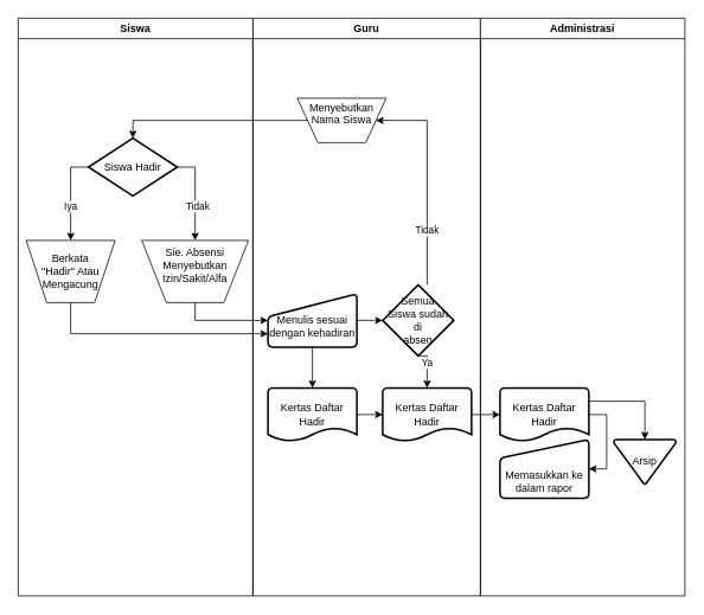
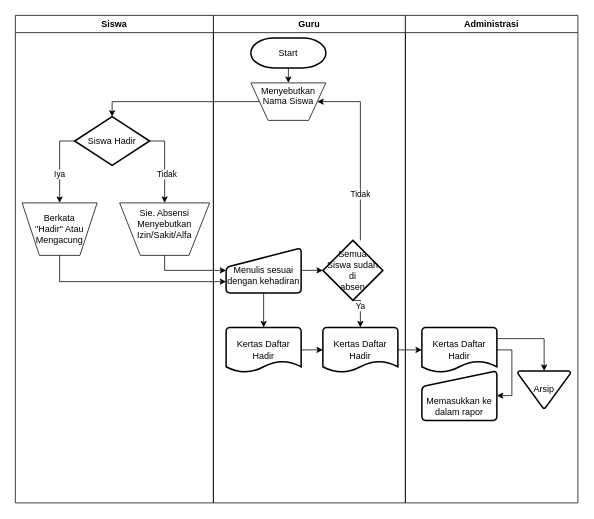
  <mxCell id="0" />
  <mxCell id="1" parent="0" />
  <mxCell id="2" value="" style="rounded=0;html=1;jettySize=auto;orthogonalLoop=1;fontSize=11;endArrow=block;endFill=0;endSize=8;strokeWidth=1;shadow=0;labelBackgroundColor=none;edgeStyle=orthogonalEdgeStyle;" parent="1" edge="1"><mxGeometry relative="1" as="geometry"><mxPoint x="190" y="120" as="sourcePoint" /></mxGeometry></mxCell>
  <mxCell id="3" value="Guru" style="swimlane;whiteSpace=wrap;html=1;" vertex="1" parent="1"><mxGeometry x="284" y="20" width="256" height="650" as="geometry" /></mxCell>
+ <mxCell id="4" style="edgeStyle=orthogonalEdgeStyle;rounded=0;orthogonalLoop=1;jettySize=auto;html=1;exitX=0.5;exitY=1;exitDx=0;exitDy=0;exitPerimeter=0;entryX=0.5;entryY=0;entryDx=0;entryDy=0;" edge="1" parent="3" source="5" target="6"><mxGeometry relative="1" as="geometry" /></mxCell>
+ <mxCell id="5" value="Start" style="strokeWidth=2;html=1;shape=mxgraph.flowchart.terminator;whiteSpace=wrap;" vertex="1" parent="3"><mxGeometry x="50" y="30" width="100" height="40" as="geometry" /></mxCell>
  <mxCell id="6" value="Menyebutkan Nama Siswa&lt;div&gt;&lt;br/&gt;&lt;/div&gt;" style="verticalLabelPosition=middle;verticalAlign=middle;html=1;shape=trapezoid;perimeter=trapezoidPerimeter;whiteSpace=wrap;size=0.23;arcSize=10;flipV=1;labelPosition=center;align=center;" vertex="1" parent="3"><mxGeometry x="50" y="90" width="100" height="50" as="geometry" /></mxCell>
  <mxCell id="7" value="&lt;br&gt;Menulis sesuai dengan kehadiran" style="html=1;strokeWidth=2;shape=manualInput;whiteSpace=wrap;rounded=1;size=26;arcSize=11;" vertex="1" parent="3"><mxGeometry x="17" y="310" width="100" height="60" as="geometry" /></mxCell>
  <mxCell id="8" value="Kertas Daftar Hadir" style="strokeWidth=2;html=1;shape=mxgraph.flowchart.document2;whiteSpace=wrap;size=0.25;" vertex="1" parent="3"><mxGeometry x="17" y="416" width="100" height="60" as="geometry" /></mxCell>
  <mxCell id="9" style="edgeStyle=orthogonalEdgeStyle;rounded=0;orthogonalLoop=1;jettySize=auto;html=1;entryX=0.5;entryY=0;entryDx=0;entryDy=0;entryPerimeter=0;" edge="1" parent="3" source="7" target="8"><mxGeometry relative="1" as="geometry" /></mxCell>
  <mxCell id="10" style="edgeStyle=orthogonalEdgeStyle;rounded=0;orthogonalLoop=1;jettySize=auto;html=1;exitX=0.5;exitY=1;exitDx=0;exitDy=0;exitPerimeter=0;entryX=0.5;entryY=0;entryDx=0;entryDy=0;entryPerimeter=0;" edge="1" parent="3" source="14" target="16"><mxGeometry relative="1" as="geometry"><mxPoint x="196" y="420" as="targetPoint" /></mxGeometry></mxCell>
  <mxCell id="11" value="Ya" style="edgeLabel;html=1;align=center;verticalAlign=middle;resizable=0;points=[];" vertex="1" connectable="0" parent="10"><mxGeometry x="-0.278" y="-1" relative="1" as="geometry"><mxPoint as="offset" /></mxGeometry></mxCell>
  <mxCell id="12" style="edgeStyle=orthogonalEdgeStyle;rounded=0;orthogonalLoop=1;jettySize=auto;html=1;entryX=1;entryY=0.5;entryDx=0;entryDy=0;" edge="1" parent="3" source="14" target="6"><mxGeometry relative="1" as="geometry"><Array as="points"><mxPoint x="196" y="115" /></Array></mxGeometry></mxCell>
  <mxCell id="13" value="Tidak" style="edgeLabel;html=1;align=center;verticalAlign=middle;resizable=0;points=[];" vertex="1" connectable="0" parent="12"><mxGeometry x="-0.489" y="1" relative="1" as="geometry"><mxPoint as="offset" /></mxGeometry></mxCell>
  <mxCell id="14" value="Semua &lt;br&gt;Siswa sudah di &lt;br&gt;absen" style="strokeWidth=2;html=1;shape=mxgraph.flowchart.decision;whiteSpace=wrap;" vertex="1" parent="3"><mxGeometry x="146" y="300" width="80" height="80" as="geometry" /></mxCell>
  <mxCell id="15" style="edgeStyle=orthogonalEdgeStyle;rounded=0;orthogonalLoop=1;jettySize=auto;html=1;exitX=1;exitY=0.5;exitDx=0;exitDy=0;entryX=0;entryY=0.5;entryDx=0;entryDy=0;entryPerimeter=0;" edge="1" parent="3" source="7" target="14"><mxGeometry relative="1" as="geometry" /></mxCell>
  <mxCell id="16" value="Kertas Daftar Hadir" style="strokeWidth=2;html=1;shape=mxgraph.flowchart.document2;whiteSpace=wrap;size=0.25;" vertex="1" parent="3"><mxGeometry x="146" y="416" width="100" height="60" as="geometry" /></mxCell>
  <mxCell id="17" style="edgeStyle=orthogonalEdgeStyle;rounded=0;orthogonalLoop=1;jettySize=auto;html=1;exitX=1;exitY=0.5;exitDx=0;exitDy=0;exitPerimeter=0;entryX=0;entryY=0.5;entryDx=0;entryDy=0;entryPerimeter=0;" edge="1" parent="3" source="8" target="16"><mxGeometry relative="1" as="geometry" /></mxCell>
  <mxCell id="18" value="Administrasi" style="swimlane;whiteSpace=wrap;html=1;" vertex="1" parent="1"><mxGeometry x="540" y="20" width="230" height="650" as="geometry" /></mxCell>
  <mxCell id="19" style="edgeStyle=orthogonalEdgeStyle;rounded=0;orthogonalLoop=1;jettySize=auto;html=1;exitX=1;exitY=0.5;exitDx=0;exitDy=0;exitPerimeter=0;entryX=1;entryY=0.5;entryDx=0;entryDy=0;" edge="1" parent="18" source="20" target="21"><mxGeometry relative="1" as="geometry" /></mxCell>
  <mxCell id="20" value="Kertas Daftar Hadir" style="strokeWidth=2;html=1;shape=mxgraph.flowchart.document2;whiteSpace=wrap;size=0.25;" vertex="1" parent="18"><mxGeometry x="22" y="416" width="100" height="60" as="geometry" /></mxCell>
  <mxCell id="21" value="&lt;br&gt;&lt;br&gt;Memasukkan ke dalam rapor" style="html=1;strokeWidth=2;shape=manualInput;whiteSpace=wrap;rounded=1;size=21;arcSize=11;" vertex="1" parent="18"><mxGeometry x="22" y="474" width="100" height="66" as="geometry" /></mxCell>
  <mxCell id="22" value="Arsip" style="strokeWidth=2;html=1;shape=mxgraph.flowchart.merge_or_storage;whiteSpace=wrap;" vertex="1" parent="18"><mxGeometry x="150" y="474" width="70" height="50" as="geometry" /></mxCell>
  <mxCell id="23" style="edgeStyle=orthogonalEdgeStyle;rounded=0;orthogonalLoop=1;jettySize=auto;html=1;exitX=1;exitY=0.25;exitDx=0;exitDy=0;exitPerimeter=0;entryX=0.5;entryY=0;entryDx=0;entryDy=0;entryPerimeter=0;" edge="1" parent="18" source="20" target="22"><mxGeometry relative="1" as="geometry" /></mxCell>
  <mxCell id="24" value="Siswa" style="swimlane;whiteSpace=wrap;html=1;startSize=23;" vertex="1" parent="1"><mxGeometry x="20" y="20" width="264" height="650" as="geometry" /></mxCell>
  <mxCell id="25" value="Berkata &lt;br&gt;&quot;Hadir&quot; Atau Mengacung" style="verticalLabelPosition=middle;verticalAlign=middle;html=1;shape=trapezoid;perimeter=trapezoidPerimeter;whiteSpace=wrap;size=0.23;arcSize=10;flipV=1;labelPosition=center;align=center;" vertex="1" parent="24"><mxGeometry x="9" y="250" width="100" height="70" as="geometry" /></mxCell>
  <mxCell id="26" style="edgeStyle=orthogonalEdgeStyle;rounded=0;orthogonalLoop=1;jettySize=auto;html=1;exitX=0;exitY=0.5;exitDx=0;exitDy=0;exitPerimeter=0;entryX=0.5;entryY=0;entryDx=0;entryDy=0;" edge="1" parent="24" source="30" target="25"><mxGeometry relative="1" as="geometry" /></mxCell>
  <mxCell id="27" value="Iya" style="edgeLabel;html=1;align=center;verticalAlign=middle;resizable=0;points=[];" vertex="1" connectable="0" parent="26"><mxGeometry x="0.239" y="-1" relative="1" as="geometry"><mxPoint y="1" as="offset" /></mxGeometry></mxCell>
  <mxCell id="28" style="edgeStyle=orthogonalEdgeStyle;rounded=0;orthogonalLoop=1;jettySize=auto;html=1;exitX=1;exitY=0.5;exitDx=0;exitDy=0;exitPerimeter=0;entryX=0.5;entryY=0;entryDx=0;entryDy=0;" edge="1" parent="24" source="30" target="31"><mxGeometry relative="1" as="geometry" /></mxCell>
  <mxCell id="29" value="Tidak" style="edgeLabel;html=1;align=center;verticalAlign=middle;resizable=0;points=[];" vertex="1" connectable="0" parent="28"><mxGeometry x="0.239" y="2" relative="1" as="geometry"><mxPoint y="1" as="offset" /></mxGeometry></mxCell>
  <mxCell id="30" value="Siswa Hadir" style="strokeWidth=2;html=1;shape=mxgraph.flowchart.decision;whiteSpace=wrap;" vertex="1" parent="24"><mxGeometry x="79" y="135" width="100" height="65" as="geometry" /></mxCell>
  <mxCell id="31" value="Sie. Absensi Menyebutkan Izin/Sakit/Alfa&lt;div&gt;&lt;br/&gt;&lt;/div&gt;" style="verticalLabelPosition=middle;verticalAlign=middle;html=1;shape=trapezoid;perimeter=trapezoidPerimeter;whiteSpace=wrap;size=0.23;arcSize=10;flipV=1;labelPosition=center;align=center;" vertex="1" parent="24"><mxGeometry x="139" y="250" width="120" height="70" as="geometry" /></mxCell>
  <mxCell id="32" style="edgeStyle=orthogonalEdgeStyle;rounded=0;orthogonalLoop=1;jettySize=auto;html=1;exitX=0;exitY=0.5;exitDx=0;exitDy=0;entryX=0.5;entryY=0;entryDx=0;entryDy=0;entryPerimeter=0;" edge="1" parent="1" source="6" target="30"><mxGeometry relative="1" as="geometry" /></mxCell>
  <mxCell id="33" style="edgeStyle=orthogonalEdgeStyle;rounded=0;orthogonalLoop=1;jettySize=auto;html=1;exitX=0.5;exitY=1;exitDx=0;exitDy=0;entryX=0;entryY=0.75;entryDx=0;entryDy=0;" edge="1" parent="1" source="25" target="7"><mxGeometry relative="1" as="geometry"><Array as="points"><mxPoint x="79" y="375" /></Array></mxGeometry></mxCell>
  <mxCell id="34" style="edgeStyle=orthogonalEdgeStyle;rounded=0;orthogonalLoop=1;jettySize=auto;html=1;exitX=0.5;exitY=1;exitDx=0;exitDy=0;entryX=0;entryY=0.5;entryDx=0;entryDy=0;" edge="1" parent="1" source="31" target="7"><mxGeometry relative="1" as="geometry" /></mxCell>
  <mxCell id="35" style="edgeStyle=orthogonalEdgeStyle;rounded=0;orthogonalLoop=1;jettySize=auto;html=1;exitX=1;exitY=0.5;exitDx=0;exitDy=0;exitPerimeter=0;entryX=0;entryY=0.5;entryDx=0;entryDy=0;entryPerimeter=0;" edge="1" parent="1" source="16" target="20"><mxGeometry relative="1" as="geometry" /></mxCell>
